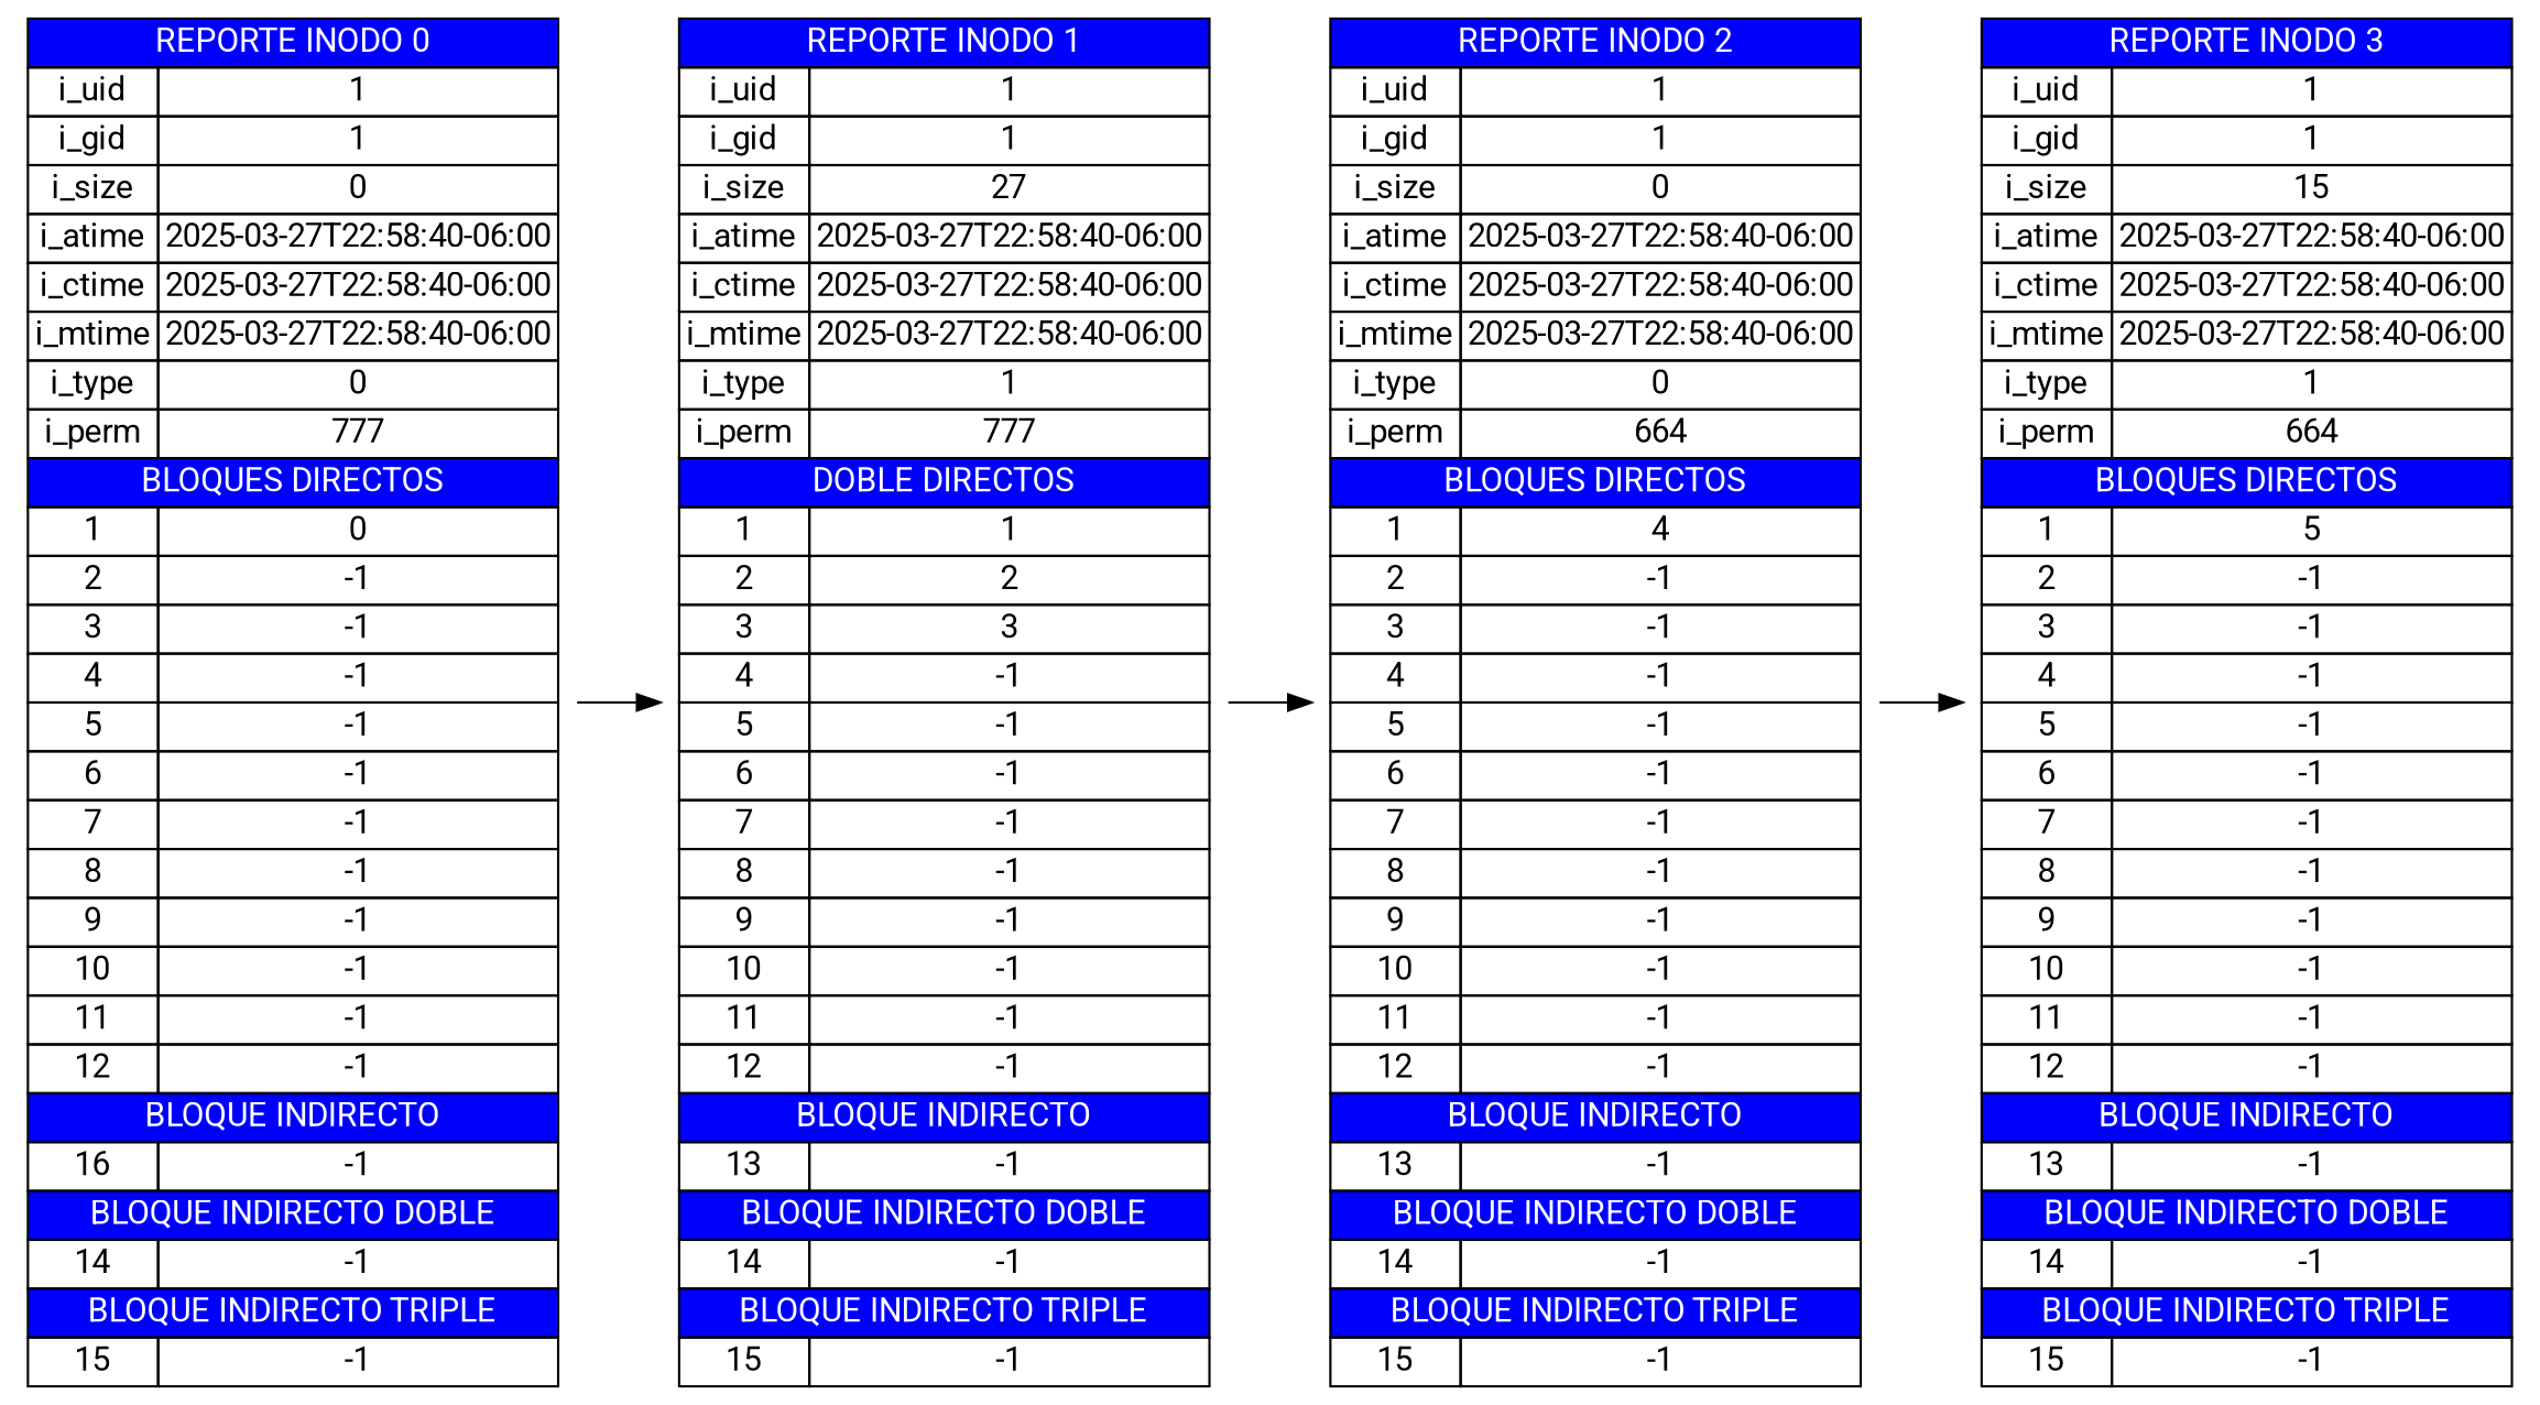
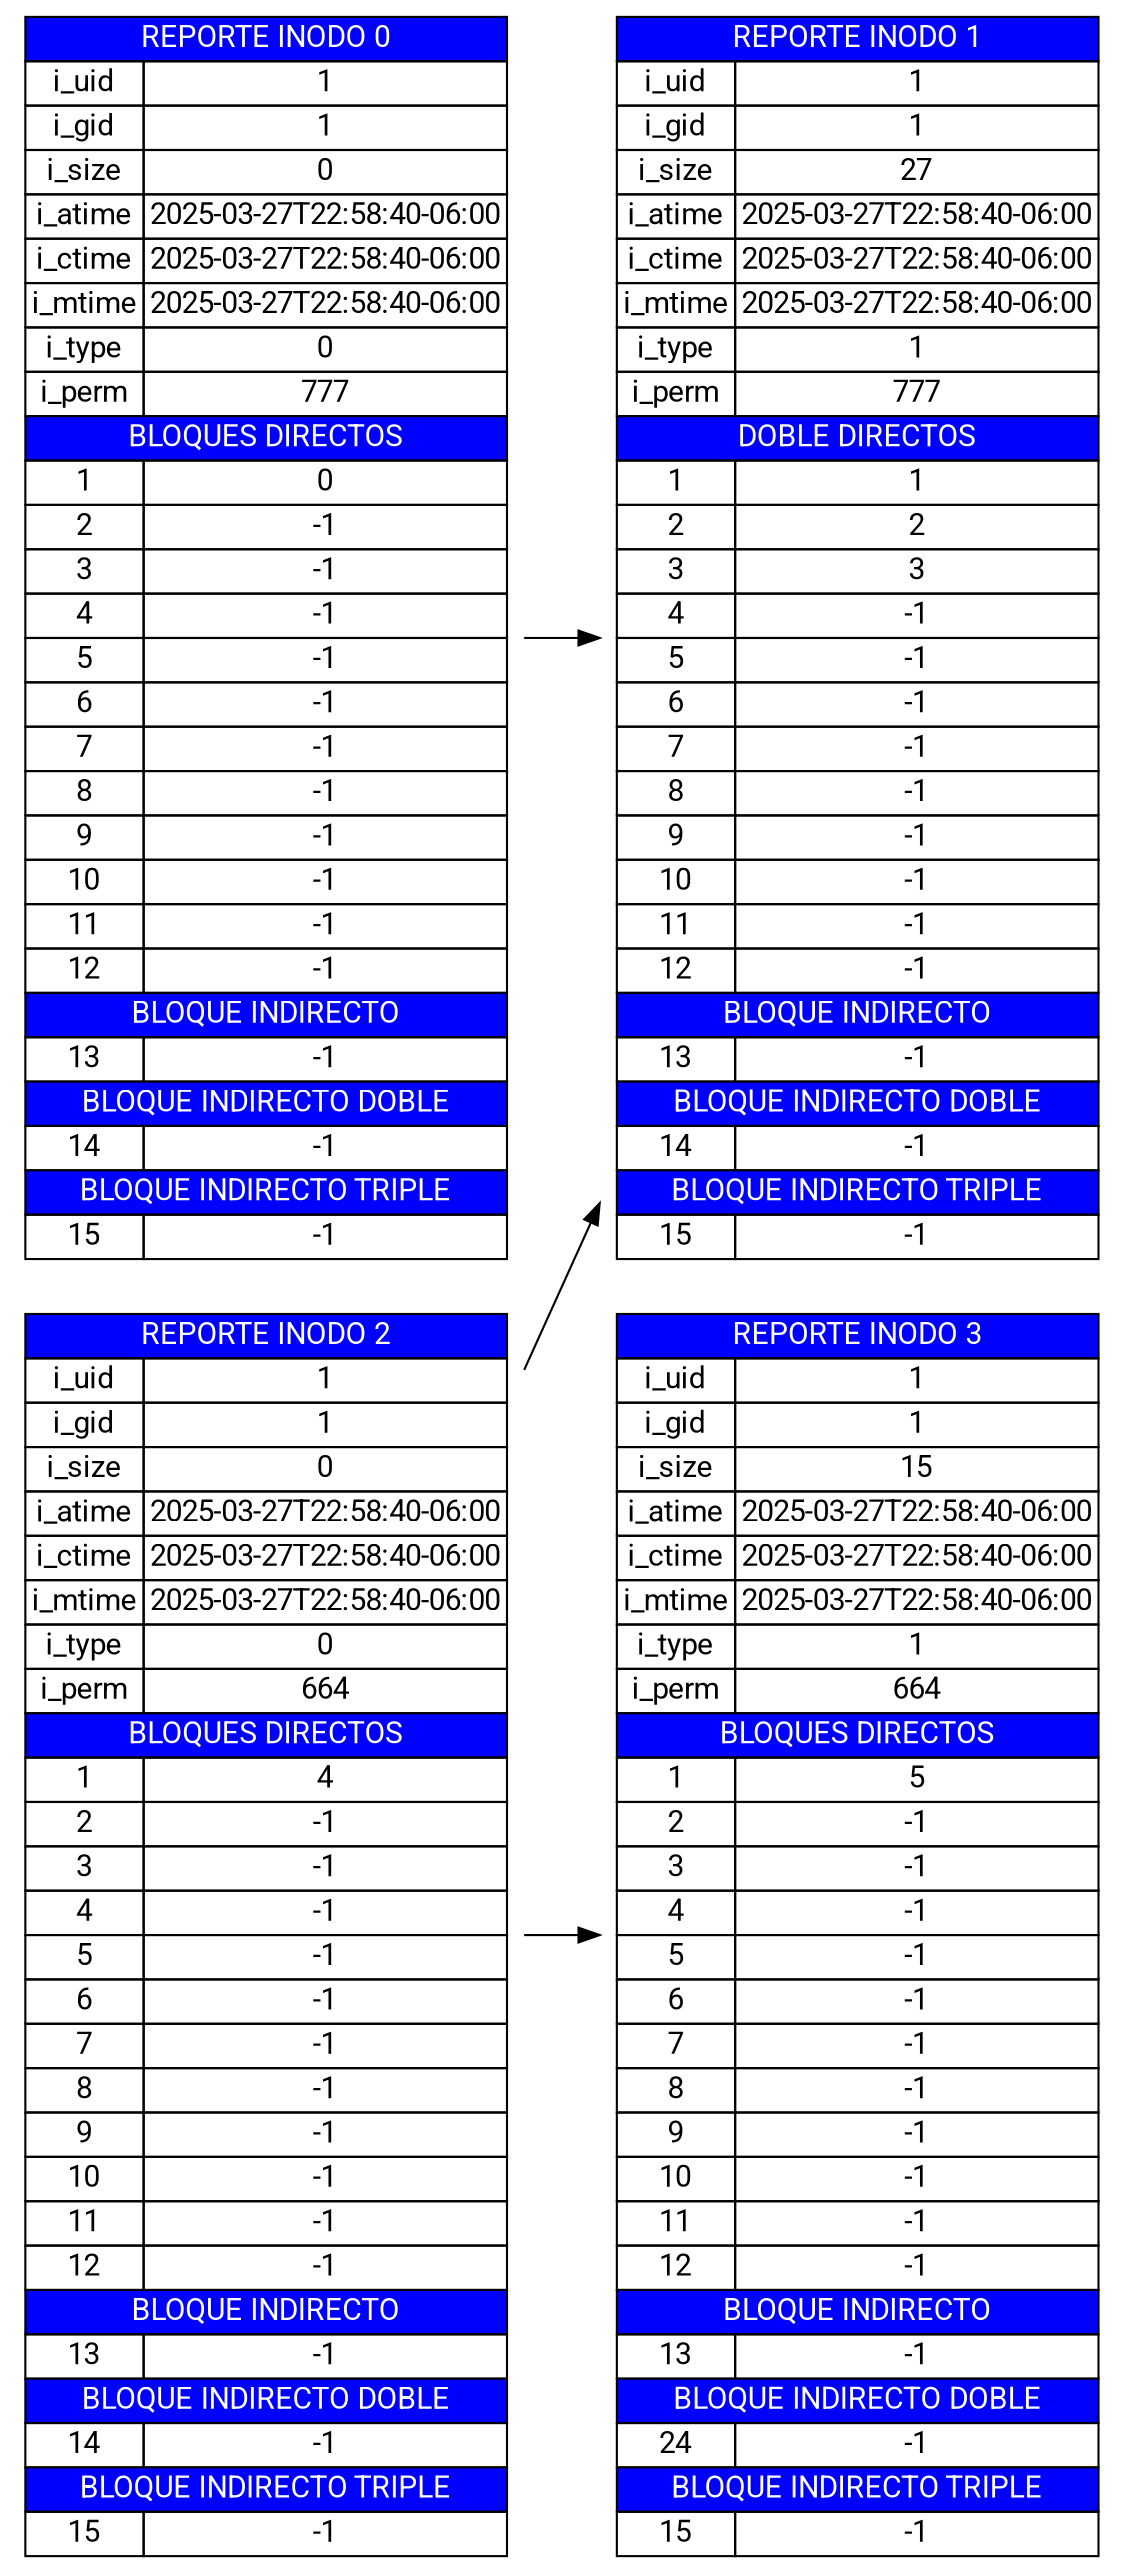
  digraph {
    fontname=Roboto
    rankdir=LR
    node [fontname=Roboto shape=plaintext]
    edge [fontname=Roboto]
-   n1 [label=<             <table border="0" cellborder="1" cellspacing="0">                 <tr><td colspan="2" bgcolor="#0000FF"><font color="white"> REPORTE INODO 0 </font></td></tr>                 <tr><td>i_uid</td><td>1</td></tr>                 <tr><td>i_gid</td><td>1</td></tr>                 <tr><td>i_size</td><td>0</td></tr>                 <tr><td>i_atime</td><td>2025-03-27T22:58:40-06:00</td></tr>                 <tr><td>i_ctime</td><td>2025-03-27T22:58:40-06:00</td></tr>                 <tr><td>i_mtime</td><td>2025-03-27T22:58:40-06:00</td></tr>                 <tr><td>i_type</td><td>0</td></tr>                 <tr><td>i_perm</td><td>777</td></tr>                 <tr><td colspan="2" bgcolor="#0000FF"><font color="white"> BLOQUES DIRECTOS </font></td></tr>             <tr><td>1</td><td>0</td></tr><tr><td>2</td><td>-1</td></tr><tr><td>3</td><td>-1</td></tr><tr><td>4</td><td>-1</td></tr><tr><td>5</td><td>-1</td></tr><tr><td>6</td><td>-1</td></tr><tr><td>7</td><td>-1</td></tr><tr><td>8</td><td>-1</td></tr><tr><td>9</td><td>-1</td></tr><tr><td>10</td><td>-1</td></tr><tr><td>11</td><td>-1</td></tr><tr><td>12</td><td>-1</td></tr>                 <tr><td colspan="2" bgcolor="#0000FF"><font color="white"> BLOQUE INDIRECTO </font></td></tr>                 <tr><td>16</td><td>-1</td></tr>                 <tr><td colspan="2" bgcolor="#0000FF"><font color="white"> BLOQUE INDIRECTO DOBLE </font></td></tr>                 <tr><td>14</td><td>-1</td></tr>                 <tr><td colspan="2" bgcolor="#0000FF"><font color="white"> BLOQUE INDIRECTO TRIPLE </font></td></tr>                 <tr><td>15</td><td>-1</td></tr>             </table>>]
+   n1 [label=<             <table border="0" cellborder="1" cellspacing="0">                 <tr><td colspan="2" bgcolor="#0000FF"><font color="white"> REPORTE INODO 0 </font></td></tr>                 <tr><td>i_uid</td><td>1</td></tr>                 <tr><td>i_gid</td><td>1</td></tr>                 <tr><td>i_size</td><td>0</td></tr>                 <tr><td>i_atime</td><td>2025-03-27T22:58:40-06:00</td></tr>                 <tr><td>i_ctime</td><td>2025-03-27T22:58:40-06:00</td></tr>                 <tr><td>i_mtime</td><td>2025-03-27T22:58:40-06:00</td></tr>                 <tr><td>i_type</td><td>0</td></tr>                 <tr><td>i_perm</td><td>777</td></tr>                 <tr><td colspan="2" bgcolor="#0000FF"><font color="white"> BLOQUES DIRECTOS </font></td></tr>             <tr><td>1</td><td>0</td></tr><tr><td>2</td><td>-1</td></tr><tr><td>3</td><td>-1</td></tr><tr><td>4</td><td>-1</td></tr><tr><td>5</td><td>-1</td></tr><tr><td>6</td><td>-1</td></tr><tr><td>7</td><td>-1</td></tr><tr><td>8</td><td>-1</td></tr><tr><td>9</td><td>-1</td></tr><tr><td>10</td><td>-1</td></tr><tr><td>11</td><td>-1</td></tr><tr><td>12</td><td>-1</td></tr>                 <tr><td colspan="2" bgcolor="#0000FF"><font color="white"> BLOQUE INDIRECTO </font></td></tr>                 <tr><td>13</td><td>-1</td></tr>                 <tr><td colspan="2" bgcolor="#0000FF"><font color="white"> BLOQUE INDIRECTO DOBLE </font></td></tr>                 <tr><td>14</td><td>-1</td></tr>                 <tr><td colspan="2" bgcolor="#0000FF"><font color="white"> BLOQUE INDIRECTO TRIPLE </font></td></tr>                 <tr><td>15</td><td>-1</td></tr>             </table>>]
    n2 [label=<             <table border="0" cellborder="1" cellspacing="0">                 <tr><td colspan="2" bgcolor="#0000FF"><font color="white"> REPORTE INODO 1 </font></td></tr>                 <tr><td>i_uid</td><td>1</td></tr>                 <tr><td>i_gid</td><td>1</td></tr>                 <tr><td>i_size</td><td>27</td></tr>                 <tr><td>i_atime</td><td>2025-03-27T22:58:40-06:00</td></tr>                 <tr><td>i_ctime</td><td>2025-03-27T22:58:40-06:00</td></tr>                 <tr><td>i_mtime</td><td>2025-03-27T22:58:40-06:00</td></tr>                 <tr><td>i_type</td><td>1</td></tr>                 <tr><td>i_perm</td><td>777</td></tr>                 <tr><td colspan="2" bgcolor="#0000FF"><font color="white"> DOBLE DIRECTOS </font></td></tr>             <tr><td>1</td><td>1</td></tr><tr><td>2</td><td>2</td></tr><tr><td>3</td><td>3</td></tr><tr><td>4</td><td>-1</td></tr><tr><td>5</td><td>-1</td></tr><tr><td>6</td><td>-1</td></tr><tr><td>7</td><td>-1</td></tr><tr><td>8</td><td>-1</td></tr><tr><td>9</td><td>-1</td></tr><tr><td>10</td><td>-1</td></tr><tr><td>11</td><td>-1</td></tr><tr><td>12</td><td>-1</td></tr>                 <tr><td colspan="2" bgcolor="#0000FF"><font color="white"> BLOQUE INDIRECTO </font></td></tr>                 <tr><td>13</td><td>-1</td></tr>                 <tr><td colspan="2" bgcolor="#0000FF"><font color="white"> BLOQUE INDIRECTO DOBLE </font></td></tr>                 <tr><td>14</td><td>-1</td></tr>                 <tr><td colspan="2" bgcolor="#0000FF"><font color="white"> BLOQUE INDIRECTO TRIPLE </font></td></tr>                 <tr><td>15</td><td>-1</td></tr>             </table>>]
    n3 [label=<             <table border="0" cellborder="1" cellspacing="0">                 <tr><td colspan="2" bgcolor="#0000FF"><font color="white"> REPORTE INODO 2 </font></td></tr>                 <tr><td>i_uid</td><td>1</td></tr>                 <tr><td>i_gid</td><td>1</td></tr>                 <tr><td>i_size</td><td>0</td></tr>                 <tr><td>i_atime</td><td>2025-03-27T22:58:40-06:00</td></tr>                 <tr><td>i_ctime</td><td>2025-03-27T22:58:40-06:00</td></tr>                 <tr><td>i_mtime</td><td>2025-03-27T22:58:40-06:00</td></tr>                 <tr><td>i_type</td><td>0</td></tr>                 <tr><td>i_perm</td><td>664</td></tr>                 <tr><td colspan="2" bgcolor="#0000FF"><font color="white"> BLOQUES DIRECTOS </font></td></tr>             <tr><td>1</td><td>4</td></tr><tr><td>2</td><td>-1</td></tr><tr><td>3</td><td>-1</td></tr><tr><td>4</td><td>-1</td></tr><tr><td>5</td><td>-1</td></tr><tr><td>6</td><td>-1</td></tr><tr><td>7</td><td>-1</td></tr><tr><td>8</td><td>-1</td></tr><tr><td>9</td><td>-1</td></tr><tr><td>10</td><td>-1</td></tr><tr><td>11</td><td>-1</td></tr><tr><td>12</td><td>-1</td></tr>                 <tr><td colspan="2" bgcolor="#0000FF"><font color="white"> BLOQUE INDIRECTO </font></td></tr>                 <tr><td>13</td><td>-1</td></tr>                 <tr><td colspan="2" bgcolor="#0000FF"><font color="white"> BLOQUE INDIRECTO DOBLE </font></td></tr>                 <tr><td>14</td><td>-1</td></tr>                 <tr><td colspan="2" bgcolor="#0000FF"><font color="white"> BLOQUE INDIRECTO TRIPLE </font></td></tr>                 <tr><td>15</td><td>-1</td></tr>             </table>>]
-   n4 [label=<             <table border="0" cellborder="1" cellspacing="0">                 <tr><td colspan="2" bgcolor="#0000FF"><font color="white"> REPORTE INODO 3 </font></td></tr>                 <tr><td>i_uid</td><td>1</td></tr>                 <tr><td>i_gid</td><td>1</td></tr>                 <tr><td>i_size</td><td>15</td></tr>                 <tr><td>i_atime</td><td>2025-03-27T22:58:40-06:00</td></tr>                 <tr><td>i_ctime</td><td>2025-03-27T22:58:40-06:00</td></tr>                 <tr><td>i_mtime</td><td>2025-03-27T22:58:40-06:00</td></tr>                 <tr><td>i_type</td><td>1</td></tr>                 <tr><td>i_perm</td><td>664</td></tr>                 <tr><td colspan="2" bgcolor="#0000FF"><font color="white"> BLOQUES DIRECTOS </font></td></tr>             <tr><td>1</td><td>5</td></tr><tr><td>2</td><td>-1</td></tr><tr><td>3</td><td>-1</td></tr><tr><td>4</td><td>-1</td></tr><tr><td>5</td><td>-1</td></tr><tr><td>6</td><td>-1</td></tr><tr><td>7</td><td>-1</td></tr><tr><td>8</td><td>-1</td></tr><tr><td>9</td><td>-1</td></tr><tr><td>10</td><td>-1</td></tr><tr><td>11</td><td>-1</td></tr><tr><td>12</td><td>-1</td></tr>                 <tr><td colspan="2" bgcolor="#0000FF"><font color="white"> BLOQUE INDIRECTO </font></td></tr>                 <tr><td>13</td><td>-1</td></tr>                 <tr><td colspan="2" bgcolor="#0000FF"><font color="white"> BLOQUE INDIRECTO DOBLE </font></td></tr>                 <tr><td>14</td><td>-1</td></tr>                 <tr><td colspan="2" bgcolor="#0000FF"><font color="white"> BLOQUE INDIRECTO TRIPLE </font></td></tr>                 <tr><td>15</td><td>-1</td></tr>             </table>>]
+   n4 [label=<             <table border="0" cellborder="1" cellspacing="0">                 <tr><td colspan="2" bgcolor="#0000FF"><font color="white"> REPORTE INODO 3 </font></td></tr>                 <tr><td>i_uid</td><td>1</td></tr>                 <tr><td>i_gid</td><td>1</td></tr>                 <tr><td>i_size</td><td>15</td></tr>                 <tr><td>i_atime</td><td>2025-03-27T22:58:40-06:00</td></tr>                 <tr><td>i_ctime</td><td>2025-03-27T22:58:40-06:00</td></tr>                 <tr><td>i_mtime</td><td>2025-03-27T22:58:40-06:00</td></tr>                 <tr><td>i_type</td><td>1</td></tr>                 <tr><td>i_perm</td><td>664</td></tr>                 <tr><td colspan="2" bgcolor="#0000FF"><font color="white"> BLOQUES DIRECTOS </font></td></tr>             <tr><td>1</td><td>5</td></tr><tr><td>2</td><td>-1</td></tr><tr><td>3</td><td>-1</td></tr><tr><td>4</td><td>-1</td></tr><tr><td>5</td><td>-1</td></tr><tr><td>6</td><td>-1</td></tr><tr><td>7</td><td>-1</td></tr><tr><td>8</td><td>-1</td></tr><tr><td>9</td><td>-1</td></tr><tr><td>10</td><td>-1</td></tr><tr><td>11</td><td>-1</td></tr><tr><td>12</td><td>-1</td></tr>                 <tr><td colspan="2" bgcolor="#0000FF"><font color="white"> BLOQUE INDIRECTO </font></td></tr>                 <tr><td>13</td><td>-1</td></tr>                 <tr><td colspan="2" bgcolor="#0000FF"><font color="white"> BLOQUE INDIRECTO DOBLE </font></td></tr>                 <tr><td>24</td><td>-1</td></tr>                 <tr><td colspan="2" bgcolor="#0000FF"><font color="white"> BLOQUE INDIRECTO TRIPLE </font></td></tr>                 <tr><td>15</td><td>-1</td></tr>             </table>>]
    n1 -> n2
-   n2 -> n3
+   n3 -> n2
    n3 -> n4
  }
